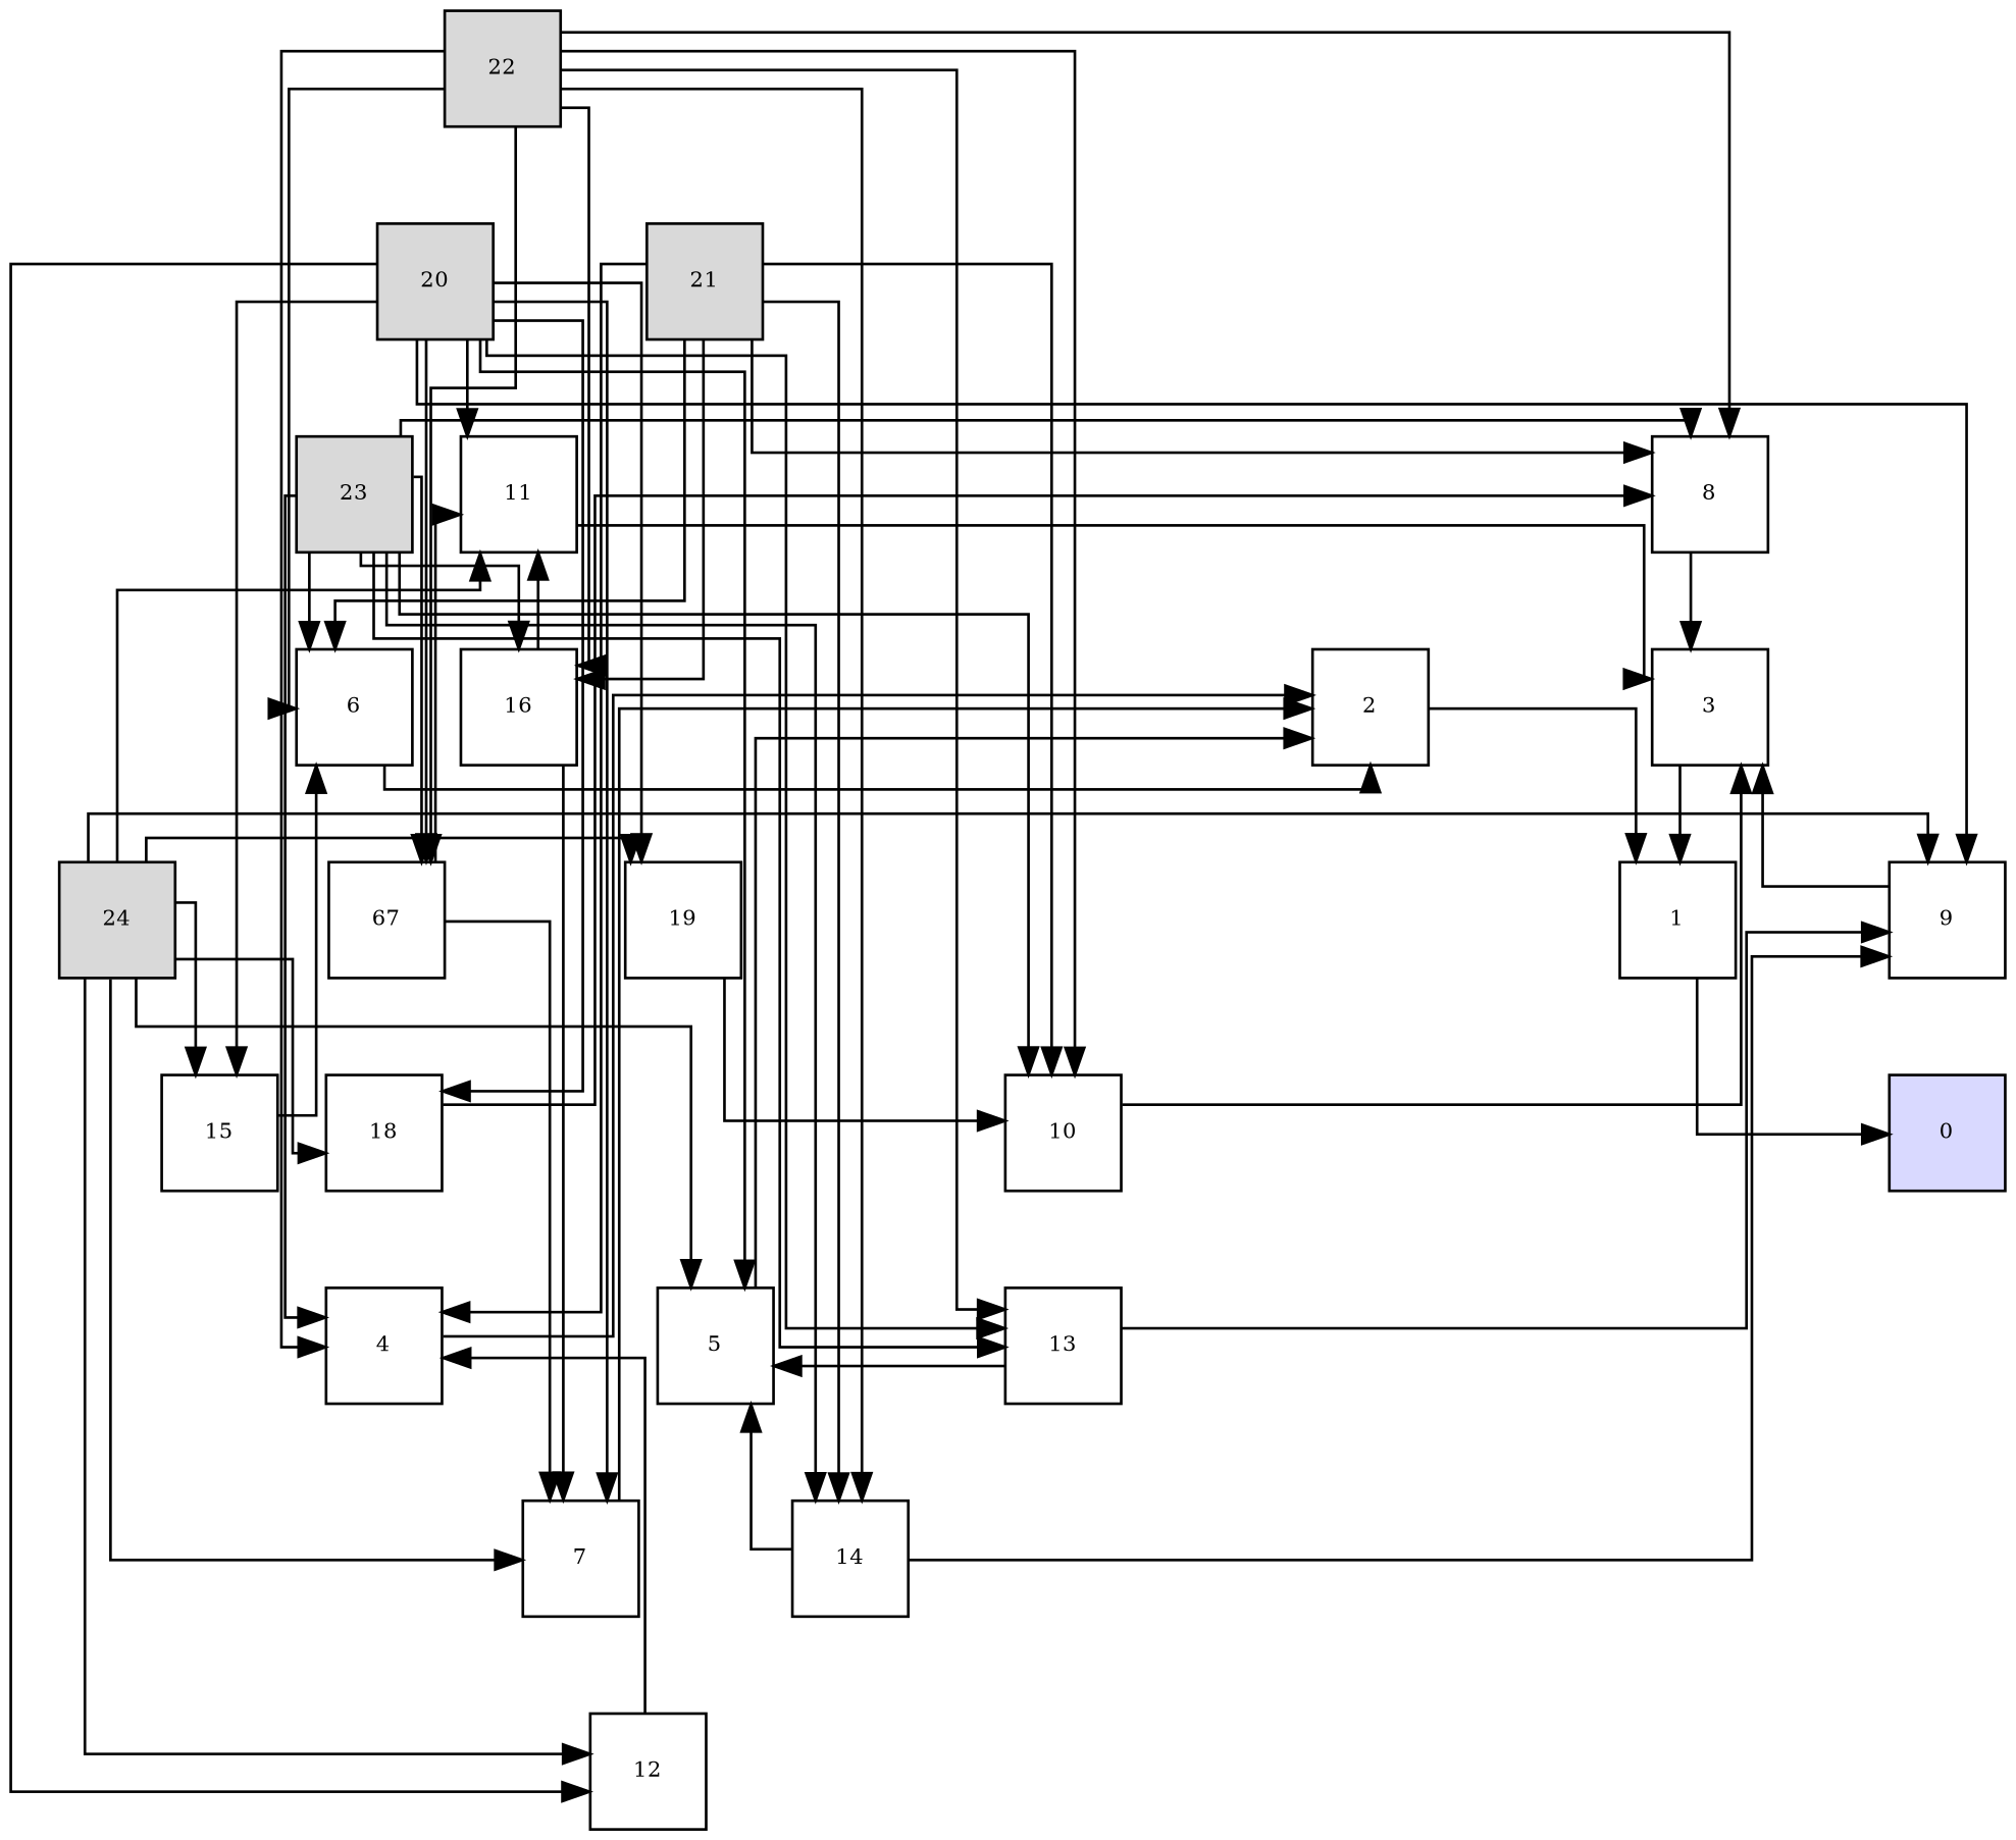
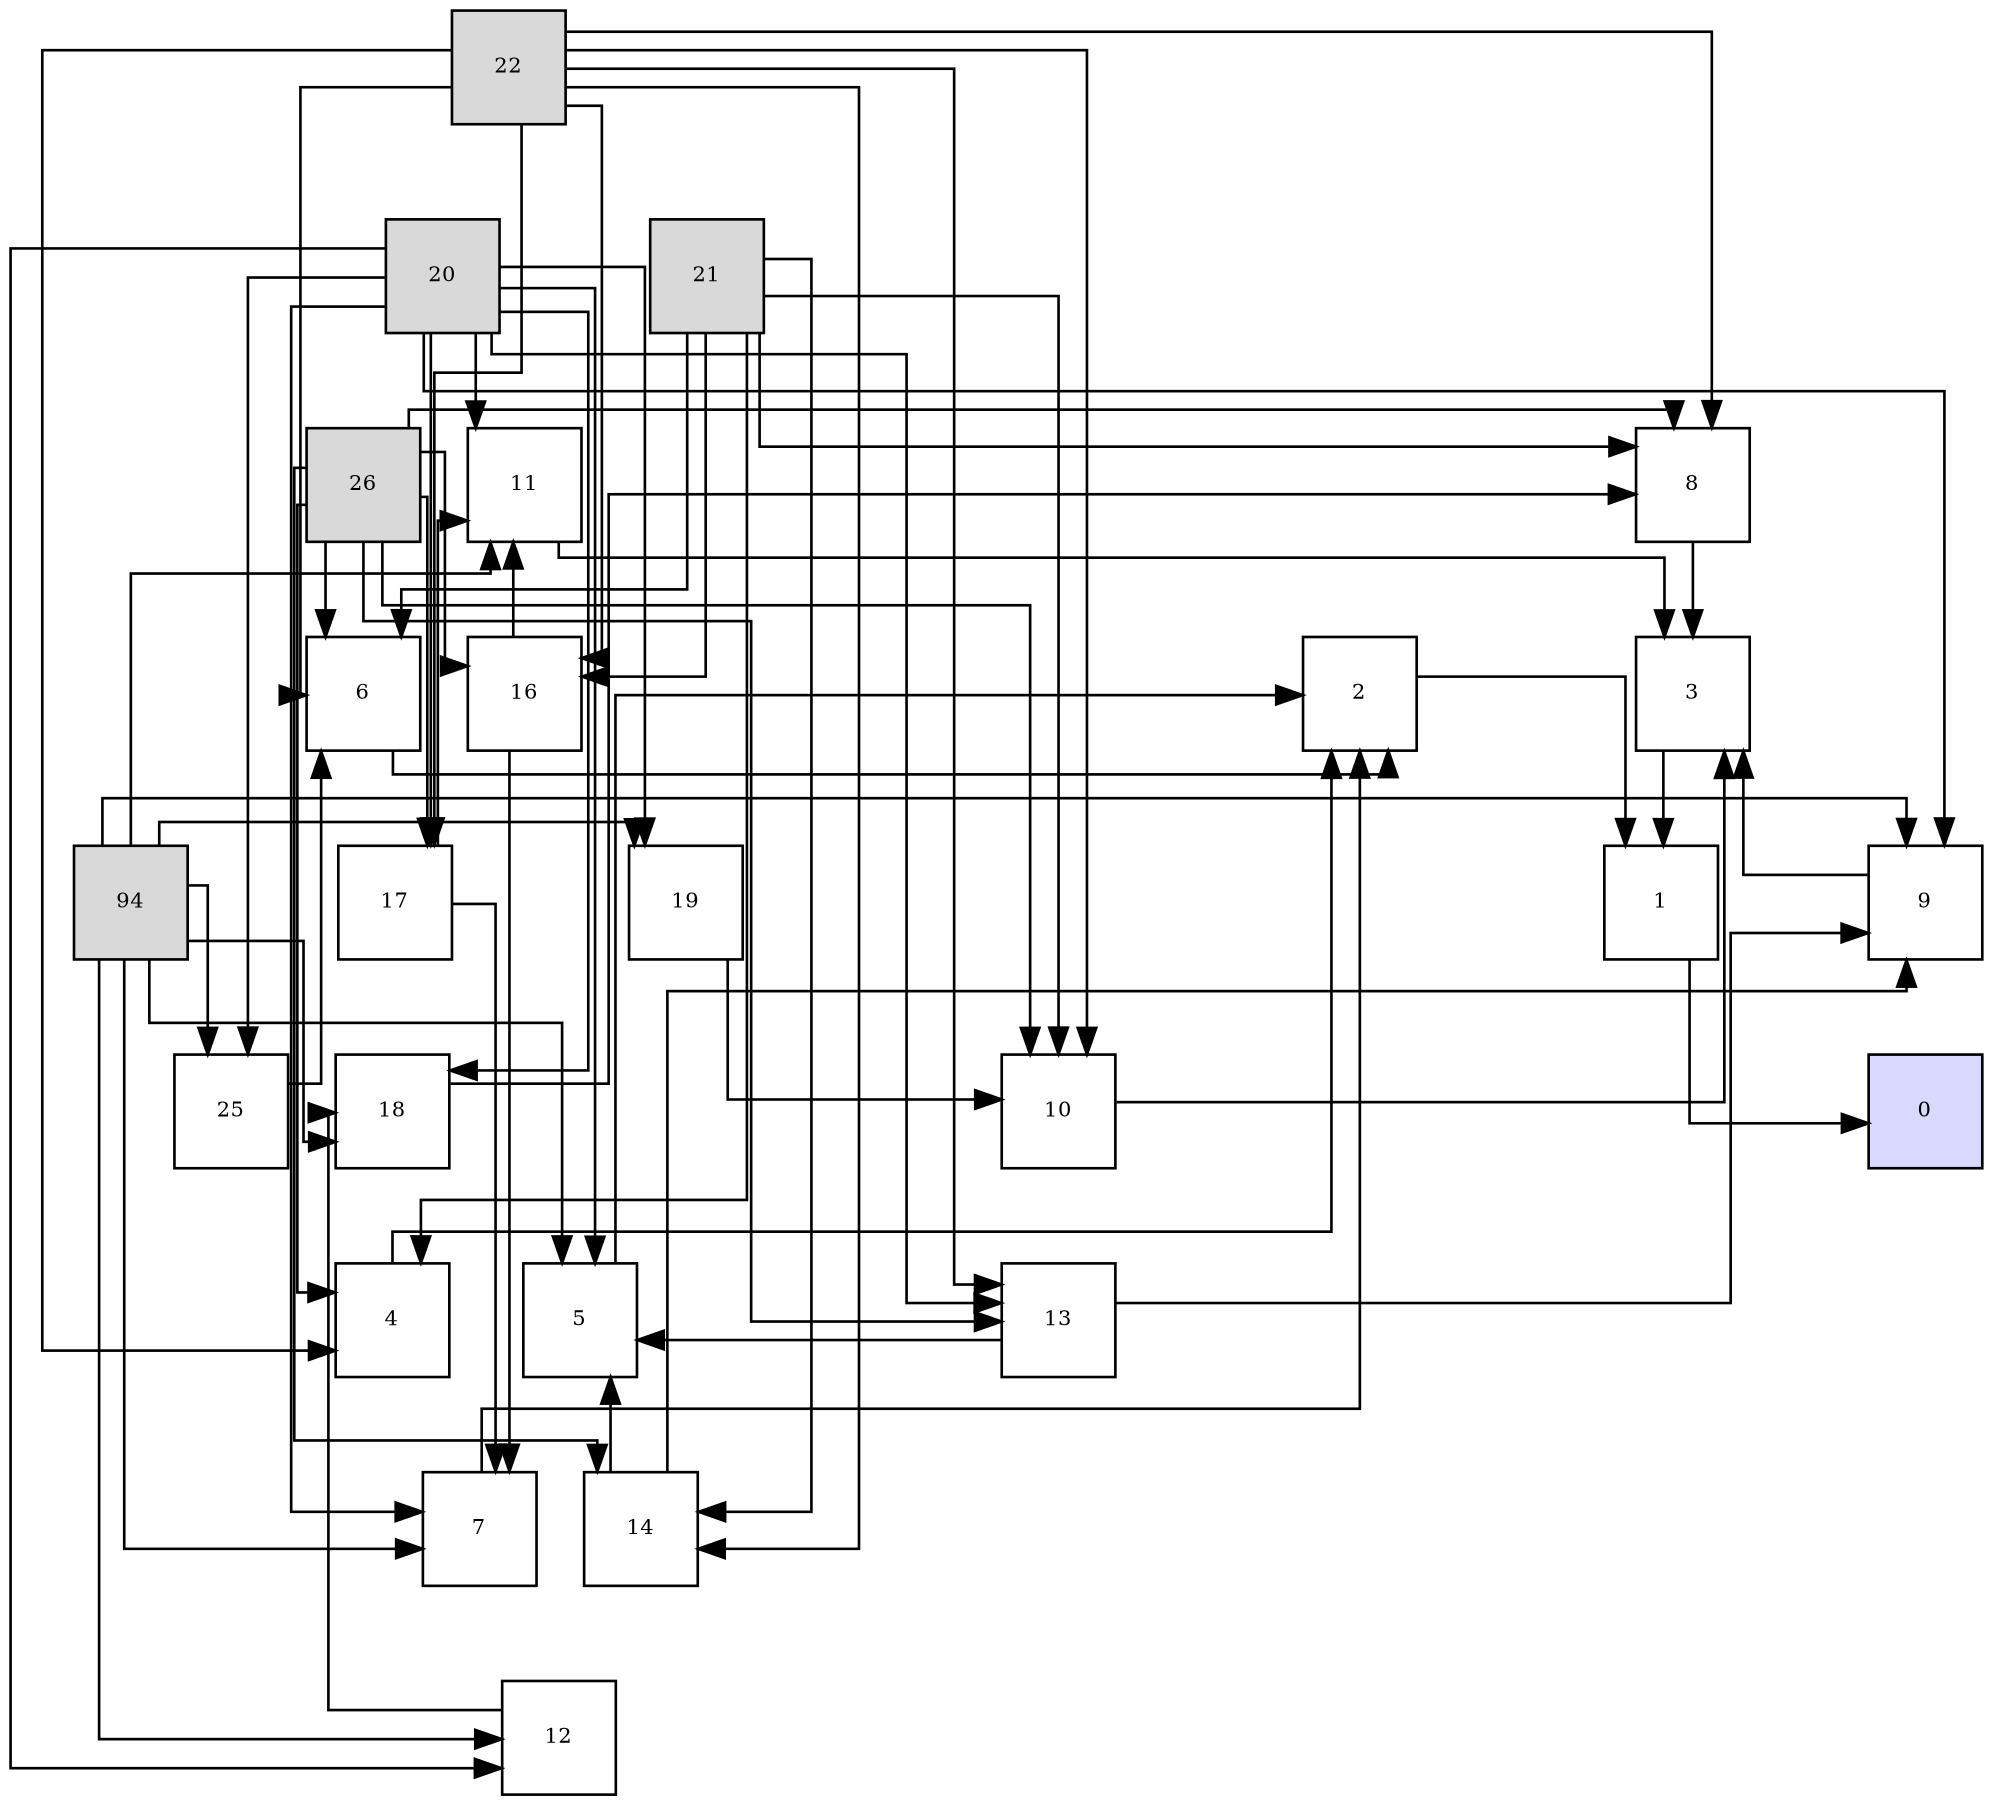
  digraph {
    rank=same
    rankdir=TB
    splines=ortho
    node [fillcolor="#ffffff" fixedsize=true fontsize=8 shape=square style=filled]
    edge [constraint=false style=vis]
    n1 [fillcolor="#d9d9d9" label=22 width=0.6]
    n2 [fillcolor="#d9d9d9" label=20 width=0.6]
    n3 [label=6 width=0.6]
    n4 [fillcolor="#d9d9d9" label=21 width=0.6]
    n5 [label=16 width=0.6]
-   n6 [label=67 width=0.6]
+   n6 [label=17 width=0.6]
    n7 [label=8 width=0.6]
    n8 [label=4 width=0.6]
    n9 [label=10 width=0.6]
    n10 [label=13 width=0.6]
    n11 [label=14 width=0.6]
-   n12 [fillcolor="#d9d9d9" label=23 width=0.6]
+   n12 [fillcolor="#d9d9d9" label=26 width=0.6]
    n13 [label=11 width=0.6]
-   n14 [label=15 width=0.6]
+   n14 [label=25 width=0.6]
    n15 [label=19 width=0.6]
    n16 [label=18 width=0.6]
    n17 [label=5 width=0.6]
    n18 [label=7 width=0.6]
    n19 [label=9 width=0.6]
    n20 [label=12 width=0.6]
-   n21 [fillcolor="#d9d9d9" label=24 width=0.6]
+   n21 [fillcolor="#d9d9d9" label=94 width=0.6]
    n22 [label=2 width=0.6]
    n23 [label=3 width=0.6]
    n24 [fillcolor="#d9d9ff" label=0 width=0.6]
    n25 [label=1 width=0.6]
    n1 -> n2 [constraint=true style=invis]
    n1 -> n3
    n1 -> n4 [constraint=true style=invis]
    n1 -> n5
    n1 -> n6
    n1 -> n7
    n1 -> n8
    n1 -> n9
    n1 -> n10
    n1 -> n11
    n2 -> n6
    n2 -> n10
    n2 -> n12 [constraint=true style=invis]
    n2 -> n13
    n2 -> n13 [constraint=true style=invis]
    n2 -> n14
    n2 -> n15
    n2 -> n16
    n2 -> n17
    n2 -> n18
    n2 -> n19
    n2 -> n20
    n3 -> n6 [constraint=true style=invis]
    n3 -> n21 [constraint=true style=invis]
    n3 -> n22
    n4 -> n3
    n4 -> n5
    n4 -> n7
    n4 -> n7 [constraint=true style=invis]
    n4 -> n8
    n4 -> n9
    n4 -> n11
    n4 -> n13 [constraint=true style=invis]
    n5 -> n6 [constraint=true style=invis]
    n5 -> n13
    n5 -> n15 [constraint=true style=invis]
    n5 -> n18
    n6 -> n13
    n6 -> n14 [constraint=true style=invis]
    n6 -> n16 [constraint=true style=invis]
    n6 -> n18
    n7 -> n22 [constraint=true style=invis]
    n7 -> n23
    n7 -> n23 [constraint=true style=invis]
    n8 -> n18 [constraint=true style=invis]
    n8 -> n22
    n9 -> n10 [constraint=true style=invis]
    n9 -> n17 [constraint=true style=invis]
    n9 -> n23
    n10 -> n11 [constraint=true style=invis]
    n10 -> n17
    n10 -> n19
    n11 -> n17
    n11 -> n19
    n11 -> n20 [constraint=true style=invis]
    n12 -> n3
    n12 -> n3 [constraint=true style=invis]
    n12 -> n5
    n12 -> n5 [constraint=true style=invis]
    n12 -> n6
    n12 -> n7
    n12 -> n8
    n12 -> n9
    n12 -> n10
    n12 -> n11
    n13 -> n5 [constraint=true style=invis]
    n13 -> n22 [constraint=true style=invis]
    n13 -> n23
    n14 -> n3
    n14 -> n8 [constraint=true style=invis]
    n15 -> n9
    n15 -> n9 [constraint=true style=invis]
    n15 -> n16 [constraint=true style=invis]
    n16 -> n7
    n16 -> n8 [constraint=true style=invis]
    n16 -> n17 [constraint=true style=invis]
    n17 -> n11 [constraint=true style=invis]
    n17 -> n18 [constraint=true style=invis]
    n17 -> n22
    n18 -> n20 [constraint=true style=invis]
    n18 -> n22
    n19 -> n23
    n19 -> n24 [constraint=true style=invis]
-   n20 -> n8
+   n20 -> n16
    n21 -> n13
    n21 -> n14
    n21 -> n14 [constraint=true style=invis]
    n21 -> n15
    n21 -> n16
    n21 -> n17
    n21 -> n18
    n21 -> n19
    n21 -> n20
    n22 -> n15 [constraint=true style=invis]
    n22 -> n25
    n22 -> n25 [constraint=true style=invis]
    n23 -> n19 [constraint=true style=invis]
    n23 -> n25
    n23 -> n25 [constraint=true style=invis]
    n24 -> n10 [constraint=true style=invis]
    n25 -> n9 [constraint=true style=invis]
    n25 -> n24
    n25 -> n24 [constraint=true style=invis]
  }
